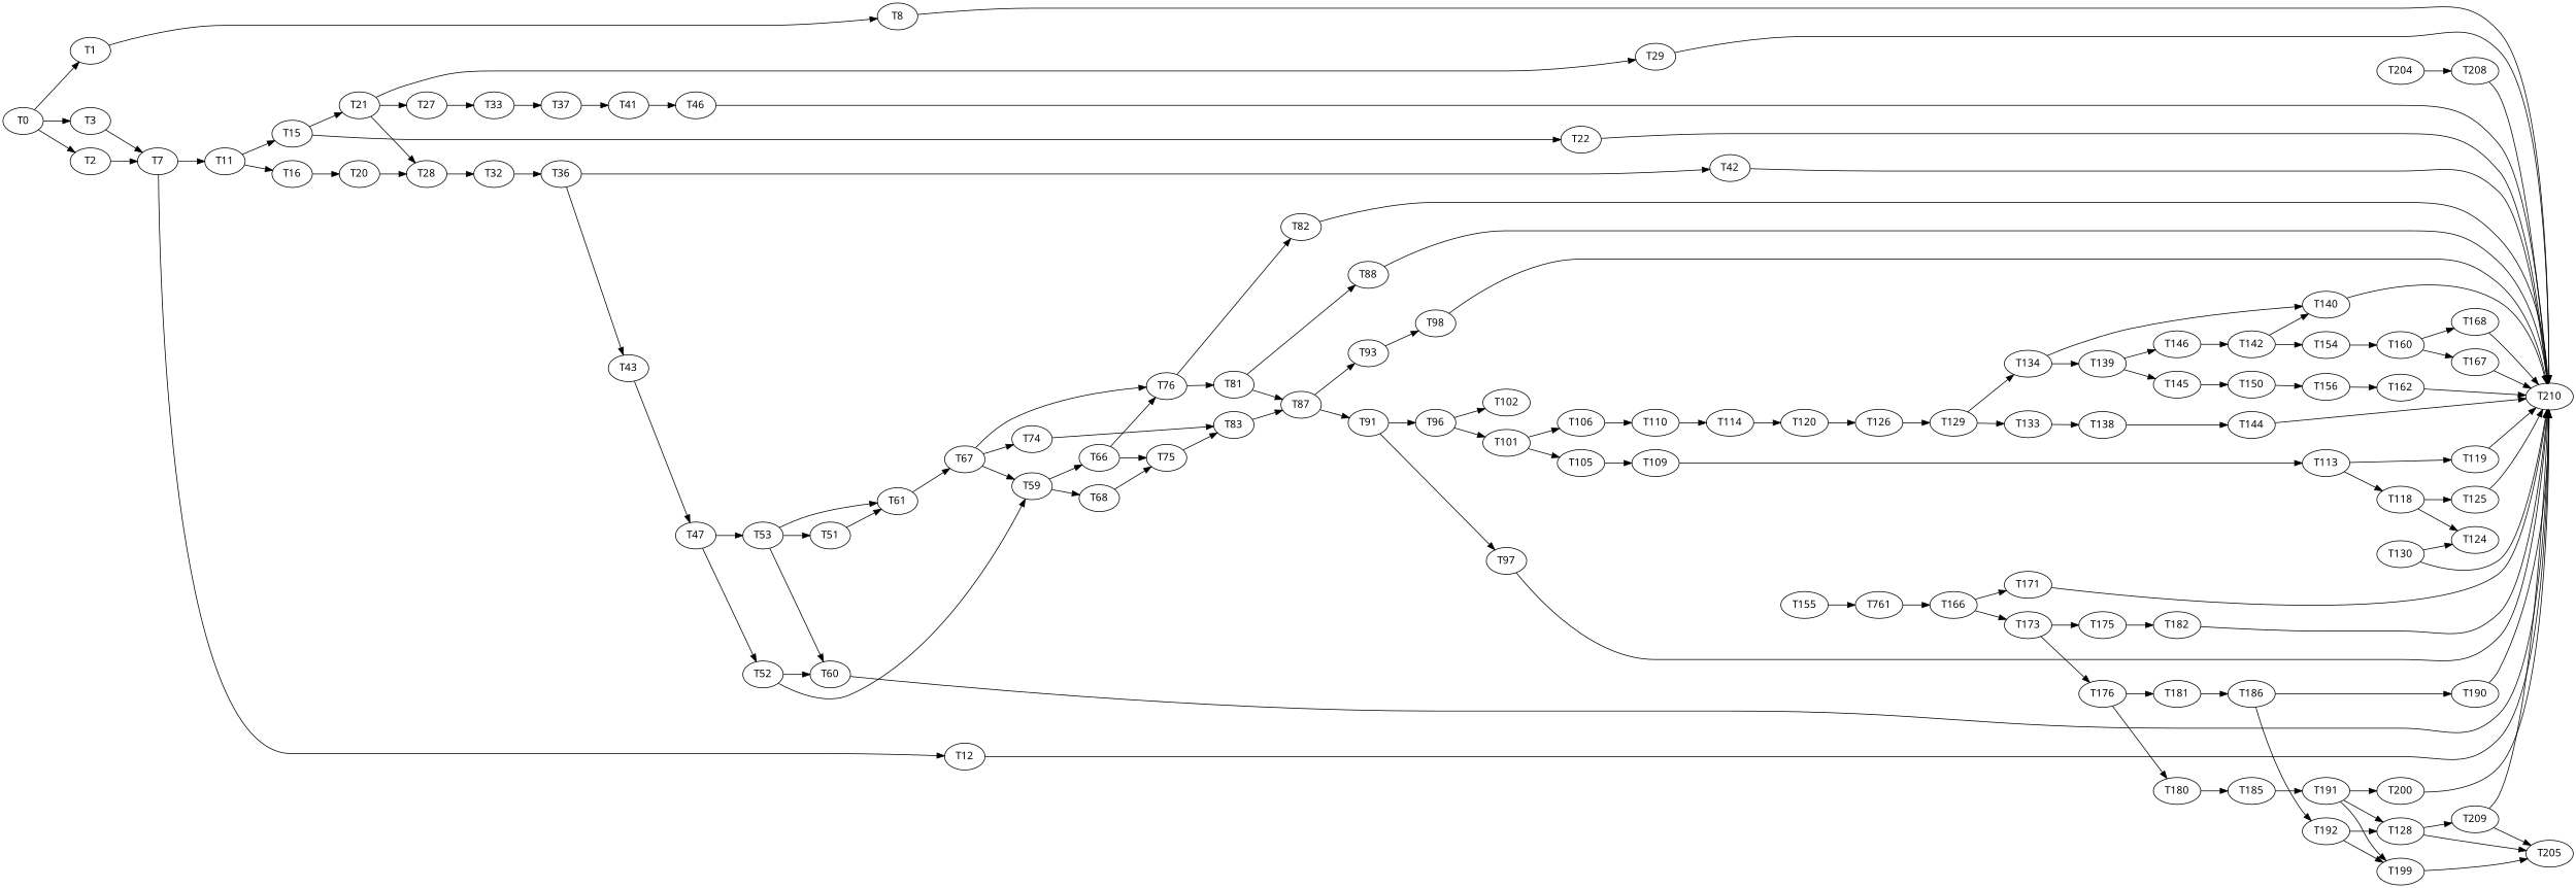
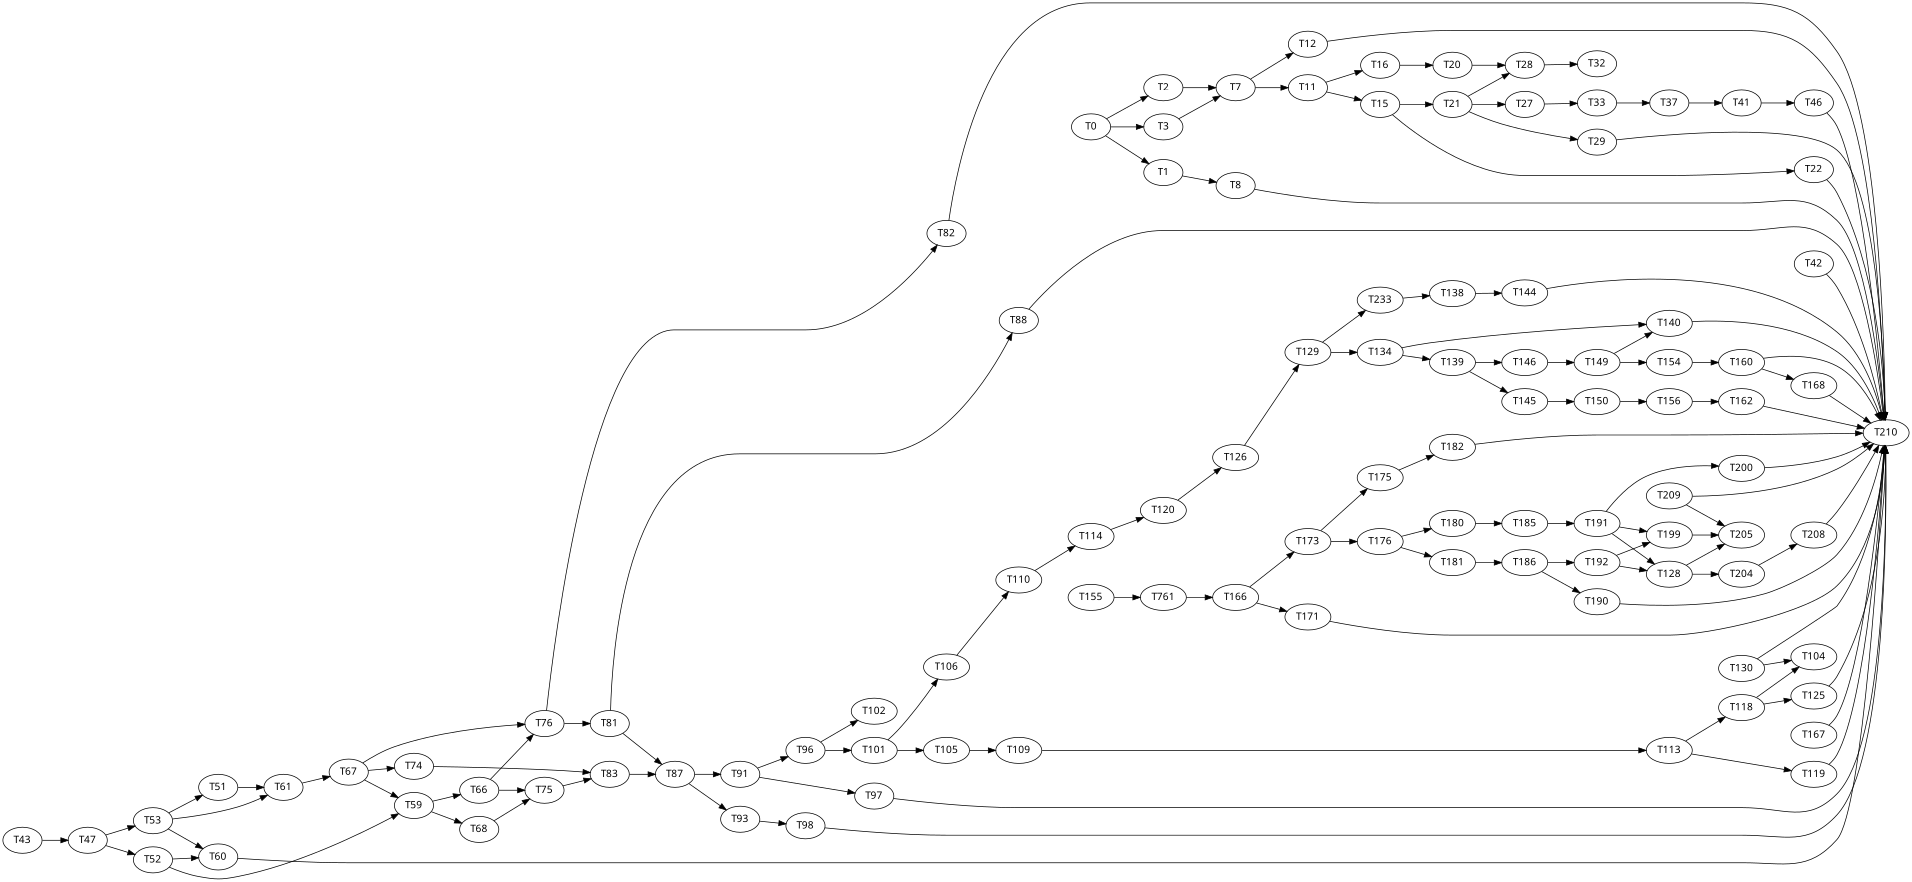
  digraph {
    fontname="Noto Sans"
    rankdir=LR
    node [color=black fontname="Noto Sans" overhead=0.18]
    edge [color=black fontname="Noto Sans"]
    T0 [overhead=0.0]
    T1 [overhead=0.19]
    T2 [overhead=0.16]
    T3 [overhead=0.11]
    T8 [overhead=0.05]
    T7 [overhead=0.16]
    T210 [overhead=0.0]
    T12 [overhead=0.11]
    T11 [overhead=0.13]
    T15 [overhead=0.12]
    T16 [overhead=0.04]
    T22 [overhead=0.06]
    T21 [overhead=0.17]
    T20 [overhead=0.14]
    T28 [overhead=0.12]
    T29 [overhead=0.11]
    T27 [overhead=0.08]
    T32 [overhead=0.04]
    T33 [overhead=0.2]
-   T36
    T37 [overhead=0.12]
    T41 [overhead=0.09]
    T43 [overhead=0.06]
    T42 [overhead=0.13]
    T47 [overhead=0.05]
    T46
    T53 [overhead=0.04]
    T52 [overhead=0.14]
    T51 [overhead=0.02]
    T61 [overhead=0.0]
    T60
    T59 [overhead=0.02]
    T67 [overhead=0.03]
    T68 [overhead=0.09]
    T66 [overhead=0.03]
    T76 [overhead=0.17]
    T74 [overhead=0.02]
    T75 [overhead=0.11]
    T83 [overhead=0.03]
    T81 [overhead=0.15]
    T82
    T87 [overhead=0.02]
    T88 [overhead=0.12]
    T91 [overhead=0.08]
    n45 [label=T93 overhead=0.16]
    T96 [overhead=0.1]
    T97 [overhead=0.14]
    T98 [overhead=0.13]
    T102 [overhead=0.03]
    T101
    T105 [overhead=0.09]
    T106 [overhead=0.2]
    T109 [overhead=0.04]
    T110 [overhead=0.05]
    T113 [overhead=0.11]
    T114 [overhead=0.04]
    T118
    T119 [overhead=0.2]
    T120
-   T124 [overhead=0.04]
+   T124 [overhead=0.04 label=T104]
    T125 [overhead=0.17]
    T126 [overhead=0.1]
    T129 [overhead=0.08]
    T130
    T134 [overhead=0.15]
-   T133 [overhead=0.02]
+   T133 [overhead=0.02 label=T233]
    T140 [overhead=0.06]
    T139 [overhead=0.01]
    T138 [overhead=0.04]
    T145 [overhead=0.11]
    T146 [overhead=0.16]
    T144 [overhead=0.12]
    T150 [overhead=0.05]
-   T149 [overhead=0.03 label=T142]
+   T149 [overhead=0.03]
    T156 [overhead=0.0]
    T154 [overhead=0.17]
    T162
    T155 [overhead=0.16]
    n79 [label=T761 overhead=0.09]
    T160 [overhead=0.19]
    T166 [overhead=0.11]
    T168
    T167 [overhead=0.16]
    n84 [label=T173 overhead=0.07]
    T171
    T176 [overhead=0.15]
    T175 [overhead=0.11]
    T181
    T180 [overhead=0.14]
    T182 [overhead=0.09]
    T186 [overhead=0.17]
    T185 [overhead=0.05]
    T192 [overhead=0.03]
    T190 [overhead=0.13]
    T191 [overhead=0.06]
    T200 [overhead=0.02]
    n97 [label=T128 overhead=0.02]
    T199 [overhead=0.08]
    T204 [overhead=0.04]
    T205 [overhead=0.08]
    T208 [overhead=0.19]
    T209 [overhead=0.09]
    T0 -> T1
    T0 -> T2
    T0 -> T3
    T1 -> T8
    T2 -> T7
    T3 -> T7
    T8 -> T210
    T7 -> T12
    T7 -> T11
    T12 -> T210
    T11 -> T15
    T11 -> T16
    T15 -> T22
    T15 -> T21
    T16 -> T20
    T22 -> T210
    T21 -> T28
    T21 -> T29
    T21 -> T27
    T20 -> T28
    T28 -> T32
    T29 -> T210
    T27 -> T33
-   T32 -> T36
    T33 -> T37
-   T36 -> T43
-   T36 -> T42
    T37 -> T41
    T41 -> T46
    T43 -> T47
    T42 -> T210
    T47 -> T53
    T47 -> T52
    T46 -> T210
    T53 -> T51
    T53 -> T61
    T53 -> T60
    T52 -> T60
    T52 -> T59
    T51 -> T61
    T61 -> T67
    T60 -> T210
    T59 -> T68
    T59 -> T66
    T67 -> T59
    T67 -> T76
    T67 -> T74
    T68 -> T75
    T66 -> T76
    T66 -> T75
    T76 -> T81
    T76 -> T82
    T74 -> T83
    T75 -> T83
    T83 -> T87
    T81 -> T87
    T81 -> T88
    T82 -> T210
    T87 -> T91
    T87 -> n45
    T88 -> T210
    T91 -> T96
    T91 -> T97
    n45 -> T98
    T96 -> T102
    T96 -> T101
    T97 -> T210
    T98 -> T210
    T101 -> T105
    T101 -> T106
    T105 -> T109
    T106 -> T110
    T109 -> T113
    T110 -> T114
    T113 -> T118
    T113 -> T119
    T114 -> T120
    T118 -> T124
    T118 -> T125
    T119 -> T210
    T120 -> T126
    T125 -> T210
    T126 -> T129
    T129 -> T134
    T129 -> T133
    T130 -> T210
    T130 -> T124
    T134 -> T140
    T134 -> T139
    T133 -> T138
    T140 -> T210
    T139 -> T145
    T139 -> T146
    T138 -> T144
    T145 -> T150
    T146 -> T149
    T144 -> T210
    T150 -> T156
    T149 -> T140
    T149 -> T154
    T156 -> T162
    T154 -> T160
    T162 -> T210
    T155 -> n79
    n79 -> T166
    T160 -> T168
-   T160 -> T167
+   T160 -> T210
    T166 -> n84
    T166 -> T171
    T168 -> T210
    T167 -> T210
    n84 -> T176
    n84 -> T175
    T171 -> T210
    T176 -> T181
    T176 -> T180
    T175 -> T182
    T181 -> T186
    T180 -> T185
    T182 -> T210
    T186 -> T192
    T186 -> T190
    T185 -> T191
    T192 -> n97
    T192 -> T199
    T190 -> T210
    T191 -> T200
    T191 -> n97
    T191 -> T199
    T200 -> T210
-   n97 -> T209
+   n97 -> T204
    n97 -> T205
    T199 -> T205
    T204 -> T208
    T208 -> T210
    T209 -> T210
    T209 -> T205
  }
